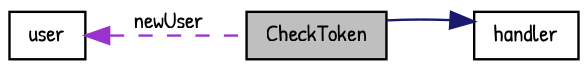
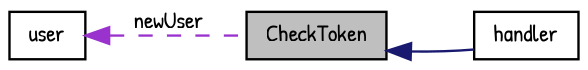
  digraph {
    fontname="Patrick Hand"
    rankdir=LR
    node [color=black fillcolor=white fontname="Patrick Hand" fontsize=10 shape=record style=filled]
    edge [dir=back fontname="Patrick Hand" fontsize=10 labelfontname=Helvetica labelfontsize=10]
    n1 [fillcolor=grey75 fontcolor=black height=0.2 label=CheckToken width=0.4]
    n2 [height=0.2 label=handler width=0.4]
    n3 [height=0.2 label=user width=0.4]
-   n2 -> n1 [color=midnightblue style=solid]
+   n1 -> n2 [color=midnightblue style=solid]
    n3 -> n1 [color=darkorchid3 label=" newUser" style=dashed]
  }
